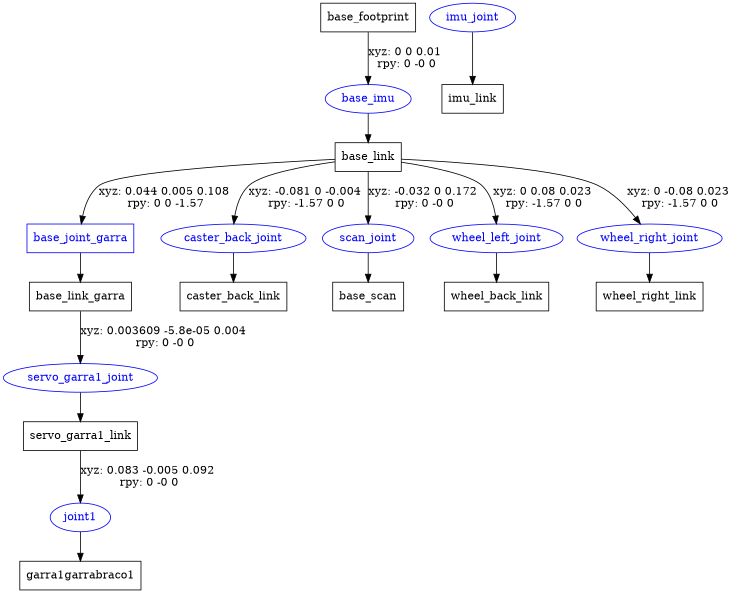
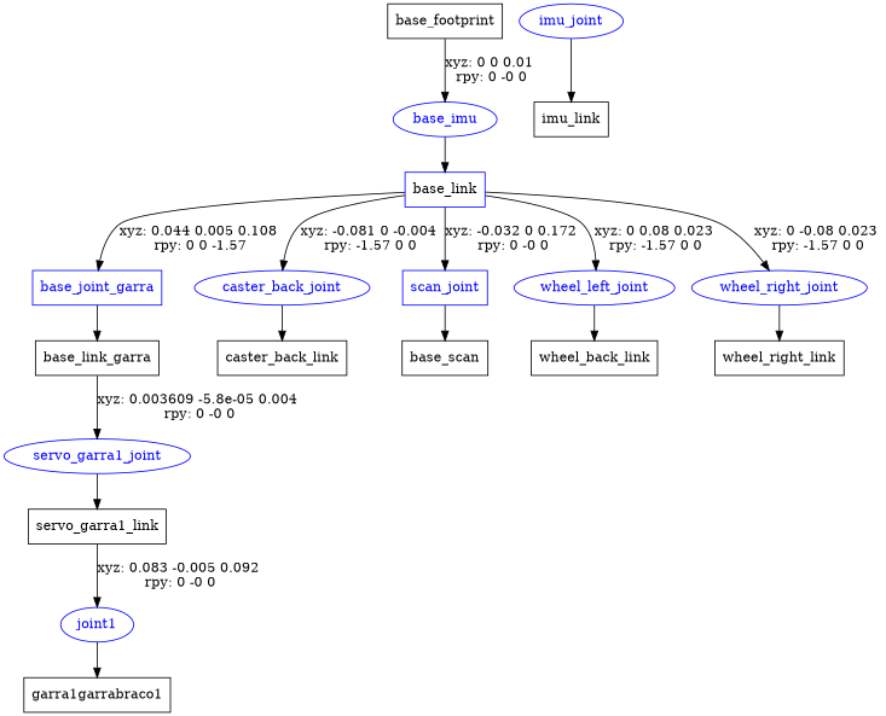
  digraph {
    node [shape=box]
    n1 [label=base_footprint]
    n2 [color=blue fontcolor=blue label=base_imu shape=ellipse]
-   n3 [label=base_link]
+   n3 [label=base_link color=blue]
    base_joint_garra [color=blue fontcolor=blue]
    caster_back_joint [color=blue fontcolor=blue shape=ellipse]
-   scan_joint [color=blue fontcolor=blue shape=ellipse]
+   scan_joint [color=blue fontcolor=blue]
    wheel_left_joint [color=blue fontcolor=blue shape=ellipse]
    wheel_right_joint [color=blue fontcolor=blue shape=ellipse]
    n9 [label=base_link_garra]
    n10 [label=caster_back_link]
    imu_joint [color=blue fontcolor=blue shape=ellipse]
    n12 [label=imu_link]
    n13 [label=base_scan]
    n14 [label=wheel_back_link]
    n15 [label=wheel_right_link]
    servo_garra1_joint [color=blue fontcolor=blue shape=ellipse]
    n17 [label=servo_garra1_link]
    joint1 [color=blue fontcolor=blue shape=ellipse]
    n19 [label=garra1garrabraco1]
    n1 -> n2 [label="xyz: 0 0 0.01 \nrpy: 0 -0 0"]
    n2 -> n3
    n3 -> base_joint_garra [label="xyz: 0.044 0.005 0.108 \nrpy: 0 0 -1.57"]
    n3 -> caster_back_joint [label="xyz: -0.081 0 -0.004 \nrpy: -1.57 0 0"]
    n3 -> scan_joint [label="xyz: -0.032 0 0.172 \nrpy: 0 -0 0"]
    n3 -> wheel_left_joint [label="xyz: 0 0.08 0.023 \nrpy: -1.57 0 0"]
    n3 -> wheel_right_joint [label="xyz: 0 -0.08 0.023 \nrpy: -1.57 0 0"]
    base_joint_garra -> n9
    caster_back_joint -> n10
    scan_joint -> n13
    wheel_left_joint -> n14
    wheel_right_joint -> n15
    n9 -> servo_garra1_joint [label="xyz: 0.003609 -5.8e-05 0.004 \nrpy: 0 -0 0"]
    imu_joint -> n12
    servo_garra1_joint -> n17
    n17 -> joint1 [label="xyz: 0.083 -0.005 0.092 \nrpy: 0 -0 0"]
    joint1 -> n19
  }
